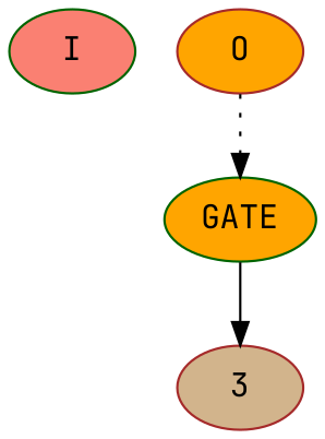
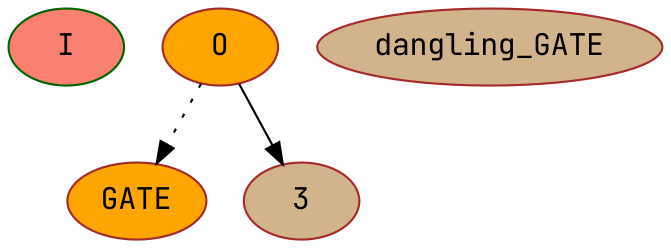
  digraph {
    fontname="JetBrains Mono"
    node [LABEL=NOT color=brown fillcolor=orange fontname="JetBrains Mono" style=filled]
    edge [arrowhead=normal fontname="JetBrains Mono"]
    I [LABEL=INPUT color=darkgreen fillcolor=salmon]
-   GATE [color=darkgreen]
+   GATE
    n3 [fillcolor=tan label=3 LABEL=""]
+   dangling_GATE [fillcolor=tan]
    O [LABEL=OUTPUT]
-   GATE -> n3 [style=solid]
+   O -> n3 [style=solid]
    O -> GATE [style=dotted]
  }
